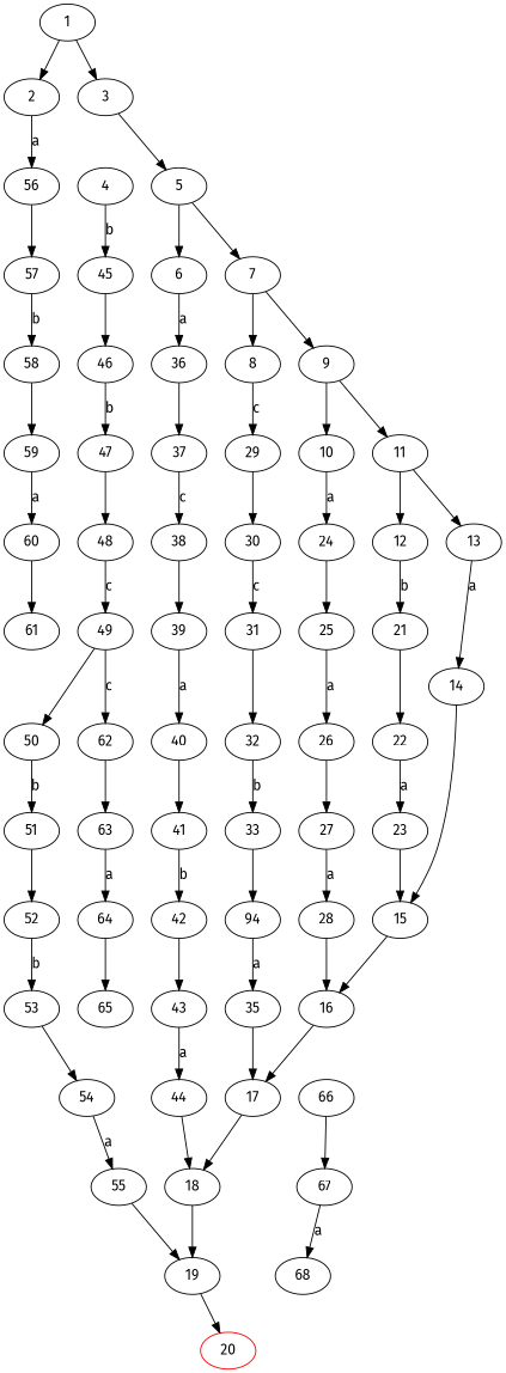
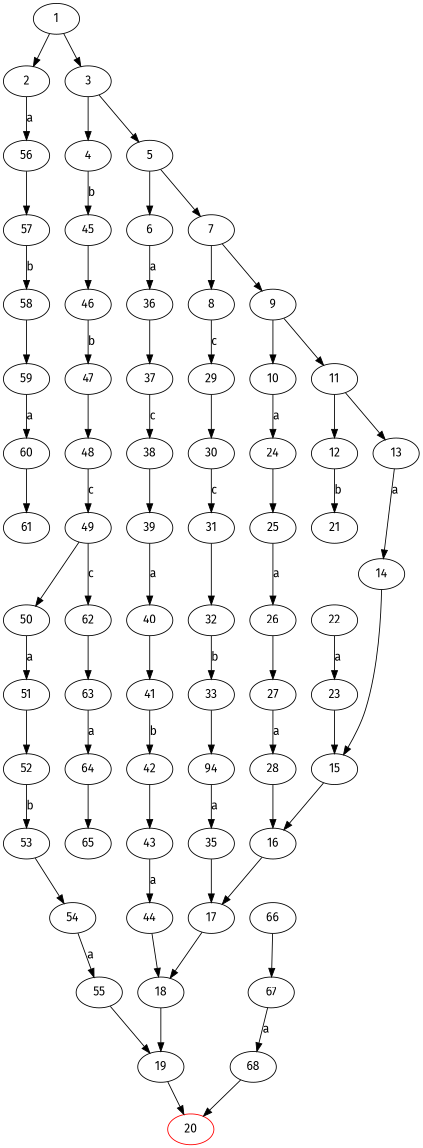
  digraph {
    fontname="Fira Sans"
    node [fontname="Fira Sans"]
    edge [fontname="Fira Sans"]
    1
    2
    3
    56
    4
    5
    57
    45
    6
    7
    46
    36
    8
    9
    37
    29
    10
    11
    30
    24
    12
    13
    25
    21
    14
    22
    15
    16
    17
    18
    19
    20 [color=red]
    23
    26
    27
    28
    31
    32
    33
    n40 [label=94]
    35
    38
    39
    40
    41
    42
    43
    44
    47
    48
    49
    50
    62
    51
    52
    53
    54
    55
    58
    59
    60
    61
    63
    64
    65
    66
    67
    68
    1 -> 2
    1 -> 3
    2 -> 56 [label=a]
+   3 -> 4
    3 -> 5
    56 -> 57
    4 -> 45 [label=b]
    5 -> 6
    5 -> 7
    57 -> 58 [label=b]
    45 -> 46
    6 -> 36 [label=a]
    7 -> 8
    7 -> 9
    46 -> 47 [label=b]
    36 -> 37
    8 -> 29 [label=c]
    9 -> 10
    9 -> 11
    37 -> 38 [label=c]
    29 -> 30
    10 -> 24 [label=a]
    11 -> 12
    11 -> 13
    30 -> 31 [label=c]
    24 -> 25
    12 -> 21 [label=b]
    13 -> 14 [label=a]
    25 -> 26 [label=a]
-   21 -> 22
    14 -> 15
    22 -> 23 [label=a]
    15 -> 16
    16 -> 17
    17 -> 18
    18 -> 19
    19 -> 20
    23 -> 15
    26 -> 27
    27 -> 28 [label=a]
    28 -> 16
    31 -> 32
    32 -> 33 [label=b]
    33 -> n40
    n40 -> 35 [label=a]
    35 -> 17
    38 -> 39
    39 -> 40 [label=a]
    40 -> 41
    41 -> 42 [label=b]
    42 -> 43
    43 -> 44 [label=a]
    44 -> 18
    47 -> 48
    48 -> 49 [label=c]
    49 -> 50
    49 -> 62 [label=c]
-   50 -> 51 [label=b]
+   50 -> 51 [label=a]
    62 -> 63
    51 -> 52
    52 -> 53 [label=b]
    53 -> 54
    54 -> 55 [label=a]
    55 -> 19
    58 -> 59
    59 -> 60 [label=a]
    60 -> 61
    63 -> 64 [label=a]
    64 -> 65
    66 -> 67
    67 -> 68 [label=a]
+   68 -> 20
  }
